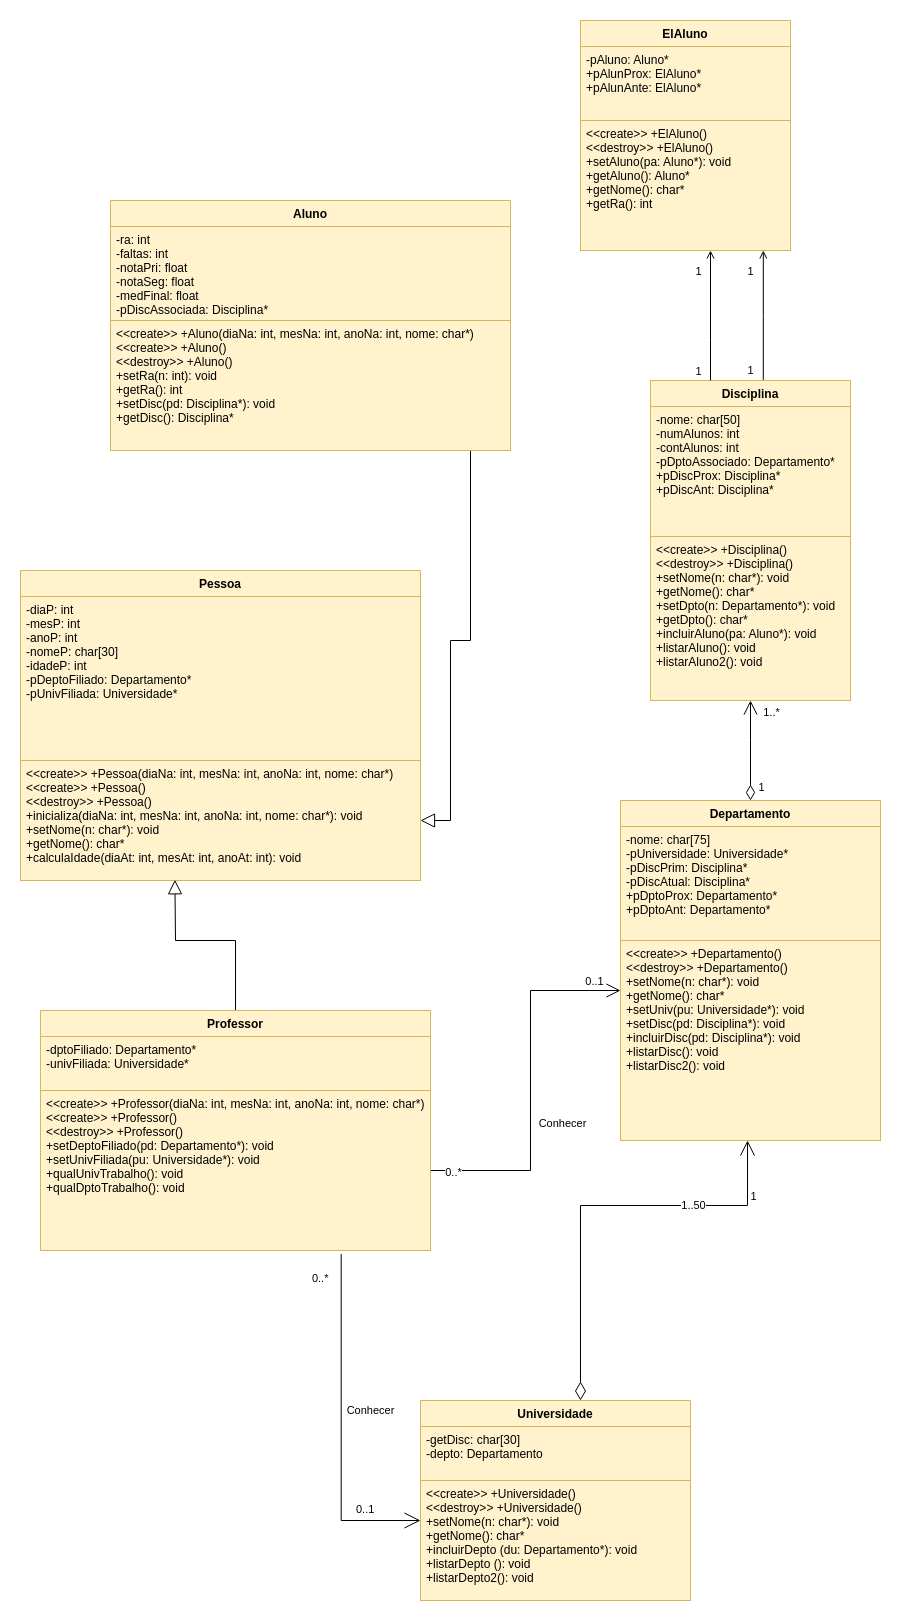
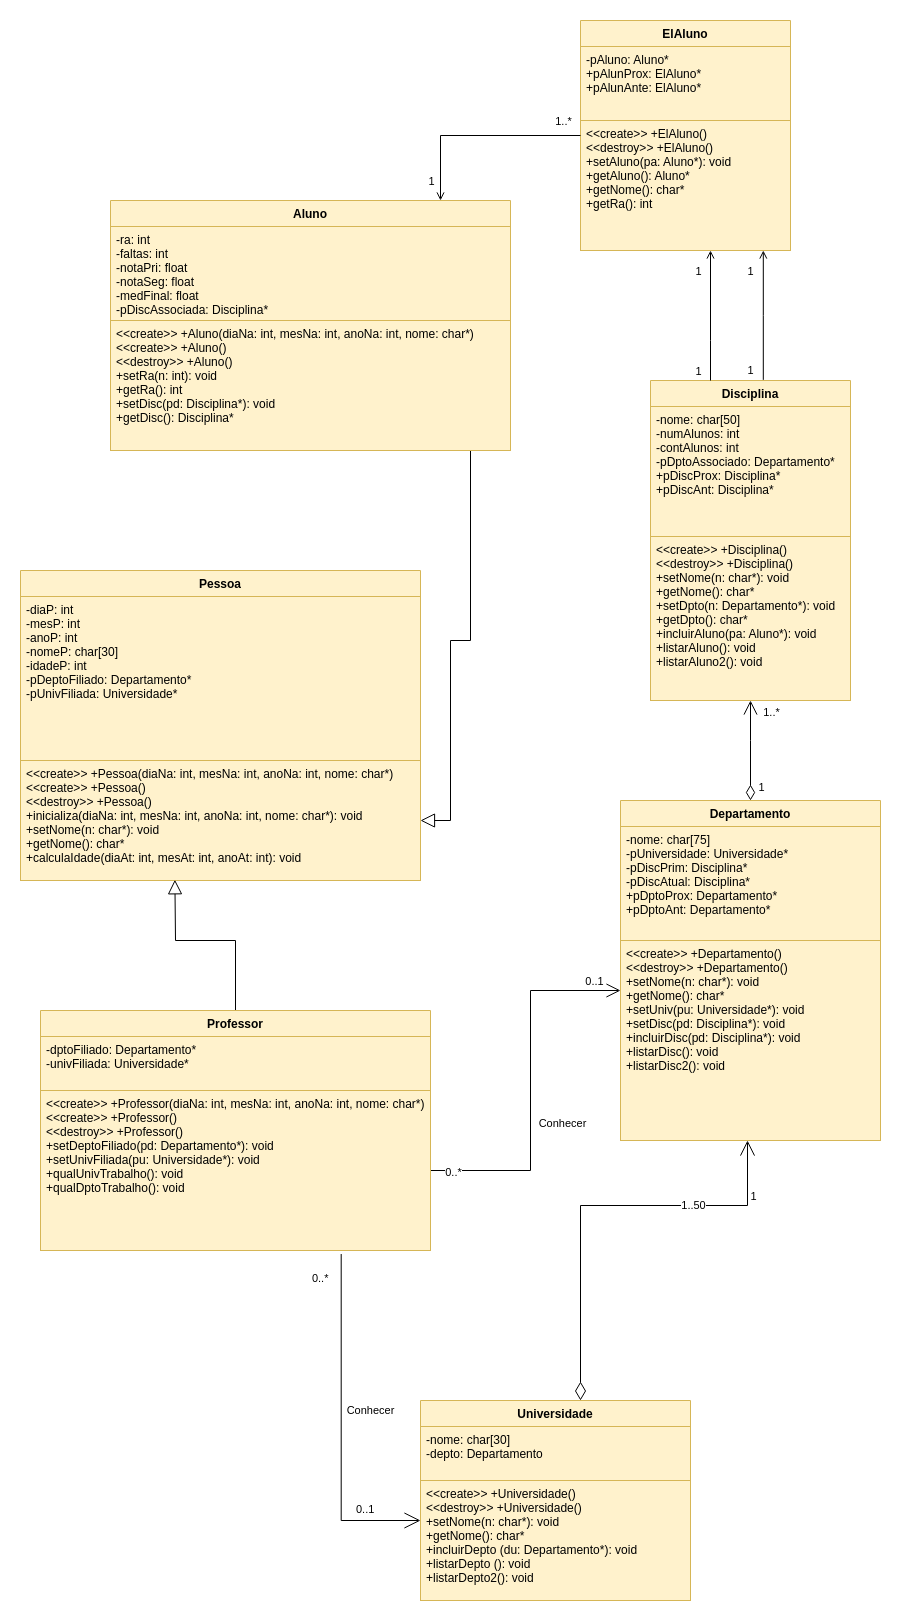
  <mxCell id="0" />
  <mxCell id="1" parent="0" />
  <mxCell id="2" value="Pessoa" style="swimlane;fontStyle=1;align=center;verticalAlign=top;childLayout=stackLayout;horizontal=1;startSize=26;horizontalStack=0;resizeParent=1;resizeParentMax=0;resizeLast=0;collapsible=1;marginBottom=0;rounded=0;fillColor=#fff2cc;strokeColor=#d6b656;" parent="1" vertex="1"><mxGeometry x="20" y="570" width="400" height="310" as="geometry"><mxRectangle x="300" y="220" width="70" height="26" as="alternateBounds" /></mxGeometry></mxCell>
  <mxCell id="3" value="-diaP: int&#10;-mesP: int&#10;-anoP: int&#10;-nomeP: char[30]&#10;-idadeP: int&#10;-pDeptoFiliado: Departamento*&#10;-pUnivFiliada: Universidade* " style="text;strokeColor=#d6b656;fillColor=#fff2cc;align=left;verticalAlign=top;spacingLeft=4;spacingRight=4;overflow=hidden;rotatable=0;points=[[0,0.5],[1,0.5]];portConstraint=eastwest;" parent="2" vertex="1"><mxGeometry y="26" width="400" height="164" as="geometry" /></mxCell>
  <mxCell id="4" value="&lt;&lt;create&gt;&gt; +Pessoa(diaNa: int, mesNa: int, anoNa: int, nome: char*)&#10;&lt;&lt;create&gt;&gt; +Pessoa()&#10;&lt;&lt;destroy&gt;&gt; +Pessoa()&#10;+inicializa(diaNa: int, mesNa: int, anoNa: int, nome: char*): void&#10;+setNome(n: char*): void&#10;+getNome(): char*&#10;+calculaIdade(diaAt: int, mesAt: int, anoAt: int): void&#10;&#10;" style="text;strokeColor=#d6b656;fillColor=#fff2cc;align=left;verticalAlign=top;spacingLeft=4;spacingRight=4;overflow=hidden;rotatable=0;points=[[0,0.5],[1,0.5]];portConstraint=eastwest;" parent="2" vertex="1"><mxGeometry y="190" width="400" height="120" as="geometry" /></mxCell>
  <mxCell id="5" style="edgeStyle=orthogonalEdgeStyle;rounded=0;sketch=0;orthogonalLoop=1;jettySize=auto;html=1;fontSize=11;fontColor=#000000;startArrow=diamondThin;startFill=0;endArrow=open;endFill=0;strokeColor=#000000;strokeWidth=1;endSize=13;startSize=16;targetPerimeterSpacing=0;" parent="1" source="9" target="20" edge="1"><mxGeometry relative="1" as="geometry"><mxPoint x="576" y="1360" as="sourcePoint" /><Array as="points"><mxPoint x="580" y="1205" /><mxPoint x="747" y="1205" /></Array><mxPoint x="747" y="971" as="targetPoint" /></mxGeometry></mxCell>
  <mxCell id="6" value="1" style="edgeLabel;html=1;align=center;verticalAlign=middle;resizable=0;points=[];fontSize=11;fontColor=#000000;labelBackgroundColor=none;" parent="5" vertex="1" connectable="0"><mxGeometry x="-0.377" relative="1" as="geometry"><mxPoint x="-31" y="175" as="offset" /></mxGeometry></mxCell>
  <mxCell id="7" value="1" style="edgeLabel;html=1;align=center;verticalAlign=middle;resizable=0;points=[];fontSize=11;fontColor=#000000;labelBackgroundColor=none;" parent="5" vertex="1" connectable="0"><mxGeometry x="0.687" y="1" relative="1" as="geometry"><mxPoint x="7" y="-9" as="offset" /></mxGeometry></mxCell>
  <mxCell id="8" value="1..50" style="edgeLabel;html=1;align=center;verticalAlign=middle;resizable=0;points=[];" parent="5" vertex="1" connectable="0"><mxGeometry x="0.508" y="1" relative="1" as="geometry"><mxPoint x="-15" as="offset" /></mxGeometry></mxCell>
  <mxCell id="9" value="Universidade" style="swimlane;fontStyle=1;align=center;verticalAlign=top;childLayout=stackLayout;horizontal=1;startSize=26;horizontalStack=0;resizeParent=1;resizeParentMax=0;resizeLast=0;collapsible=1;marginBottom=0;rounded=0;fillColor=#fff2cc;strokeColor=#d6b656;allowArrows=1;" parent="1" vertex="1"><mxGeometry x="420" y="1400" width="270" height="200" as="geometry" /></mxCell>
- <mxCell id="10" value="-getDisc: char[30]&#10;-depto: Departamento" style="text;strokeColor=#d6b656;fillColor=#fff2cc;align=left;verticalAlign=top;spacingLeft=4;spacingRight=4;overflow=hidden;rotatable=0;points=[[0,0.5],[1,0.5]];portConstraint=eastwest;" parent="9" vertex="1"><mxGeometry y="26" width="270" height="54" as="geometry" /></mxCell>
+ <mxCell id="10" value="-nome: char[30]&#10;-depto: Departamento" style="text;strokeColor=#d6b656;fillColor=#fff2cc;align=left;verticalAlign=top;spacingLeft=4;spacingRight=4;overflow=hidden;rotatable=0;points=[[0,0.5],[1,0.5]];portConstraint=eastwest;" parent="9" vertex="1"><mxGeometry y="26" width="270" height="54" as="geometry" /></mxCell>
  <mxCell id="11" value="&lt;&lt;create&gt;&gt; +Universidade()&#10;&lt;&lt;destroy&gt;&gt; +Universidade()&#10;+setNome(n: char*): void&#10;+getNome(): char*&#10;+incluirDepto (du: Departamento*): void&#10;+listarDepto (): void&#10;+listarDepto2(): void" style="text;strokeColor=#d6b656;fillColor=#fff2cc;align=left;verticalAlign=top;spacingLeft=4;spacingRight=4;overflow=hidden;rotatable=0;points=[[0,0.5],[1,0.5]];portConstraint=eastwest;" parent="9" vertex="1"><mxGeometry y="80" width="270" height="120" as="geometry" /></mxCell>
  <mxCell id="12" value="0..1" style="endArrow=none;html=1;endSize=12;startArrow=open;startSize=14;startFill=0;align=left;verticalAlign=bottom;fontColor=#000000;strokeWidth=1;sketch=0;fixDash=0;editable=1;perimeterSpacing=0;deletable=1;endFill=0;fontSize=11;labelBorderColor=none;rounded=0;jumpStyle=none;anchorPointDirection=1;bendable=0;movable=1;jumpSize=7;edgeStyle=orthogonalEdgeStyle;entryX=0.771;entryY=1.022;entryDx=0;entryDy=0;entryPerimeter=0;" parent="1" source="11" target="28" edge="1"><mxGeometry x="-0.621" y="-2" relative="1" as="geometry"><mxPoint x="607" y="725" as="sourcePoint" /><mxPoint x="490" y="760" as="targetPoint" /><mxPoint as="offset" /><Array as="points"><mxPoint x="341" y="1520" /></Array></mxGeometry></mxCell>
  <mxCell id="13" value="0..*" style="edgeLabel;align=center;verticalAlign=middle;resizable=0;points=[];fontSize=11;fontColor=#000000;labelBackgroundColor=none;" parent="12" vertex="1" connectable="0"><mxGeometry x="0.644" relative="1" as="geometry"><mxPoint x="-21" y="-38" as="offset" /></mxGeometry></mxCell>
  <mxCell id="14" value="Conhecer" style="edgeLabel;html=1;align=center;verticalAlign=middle;resizable=0;points=[];fontSize=11;fontColor=#000000;labelBackgroundColor=none;" parent="12" vertex="1" connectable="0"><mxGeometry x="0.158" y="3" relative="1" as="geometry"><mxPoint x="32" y="10" as="offset" /></mxGeometry></mxCell>
  <mxCell id="15" style="edgeStyle=orthogonalEdgeStyle;rounded=0;orthogonalLoop=1;jettySize=auto;html=1;endSize=12;endArrow=open;endFill=0;startArrow=diamondThin;startFill=0;startSize=13;" parent="1" source="18" target="38" edge="1"><mxGeometry relative="1" as="geometry"><Array as="points"><mxPoint x="750" y="740" /><mxPoint x="750" y="740" /></Array></mxGeometry></mxCell>
  <mxCell id="16" value="1" style="edgeLabel;html=1;align=center;verticalAlign=middle;resizable=0;points=[];" parent="15" vertex="1" connectable="0"><mxGeometry x="-0.714" y="1" relative="1" as="geometry"><mxPoint x="11" as="offset" /></mxGeometry></mxCell>
  <mxCell id="17" value="1..*" style="edgeLabel;html=1;align=center;verticalAlign=middle;resizable=0;points=[];" parent="15" vertex="1" connectable="0"><mxGeometry x="0.771" y="-1" relative="1" as="geometry"><mxPoint x="19" as="offset" /></mxGeometry></mxCell>
  <mxCell id="18" value="Departamento" style="swimlane;fontStyle=1;align=center;verticalAlign=top;childLayout=stackLayout;horizontal=1;startSize=26;horizontalStack=0;resizeParent=1;resizeParentMax=0;resizeLast=0;collapsible=1;marginBottom=0;rounded=0;fillColor=#fff2cc;strokeColor=#d6b656;" parent="1" vertex="1"><mxGeometry x="620" y="800" width="260" height="340" as="geometry" /></mxCell>
  <mxCell id="19" value="-nome: char[75]&#10;-pUniversidade: Universidade*&#10;-pDiscPrim: Disciplina*&#10;-pDiscAtual: Disciplina*&#10;+pDptoProx: Departamento*&#10;+pDptoAnt: Departamento*" style="text;strokeColor=#d6b656;fillColor=#fff2cc;align=left;verticalAlign=top;spacingLeft=4;spacingRight=4;overflow=hidden;rotatable=0;points=[[0,0.5],[1,0.5]];portConstraint=eastwest;" parent="18" vertex="1"><mxGeometry y="26" width="260" height="114" as="geometry" /></mxCell>
  <mxCell id="20" value="&lt;&lt;create&gt;&gt; +Departamento()&#10;&lt;&lt;destroy&gt;&gt; +Departamento()&#10;+setNome(n: char*): void&#10;+getNome(): char*&#10;+setUniv(pu: Universidade*): void&#10;+setDisc(pd: Disciplina*): void&#10;+incluirDisc(pd: Disciplina*): void&#10;+listarDisc(): void&#10;+listarDisc2(): void" style="text;strokeColor=#d6b656;fillColor=#fff2cc;align=left;verticalAlign=top;spacingLeft=4;spacingRight=4;overflow=hidden;rotatable=0;points=[[0,0.5],[1,0.5]];portConstraint=eastwest;" parent="18" vertex="1"><mxGeometry y="140" width="260" height="200" as="geometry" /></mxCell>
  <mxCell id="21" value="" style="endArrow=open;endFill=1;endSize=12;html=1;fontSize=11;fontColor=#000000;strokeColor=#000000;strokeWidth=1;exitX=1;exitY=0.5;exitDx=0;exitDy=0;rounded=0;jumpStyle=none;jumpSize=6;edgeStyle=orthogonalEdgeStyle;" parent="1" source="28" target="20" edge="1"><mxGeometry width="160" relative="1" as="geometry"><mxPoint x="460" y="930" as="sourcePoint" /><mxPoint x="620" y="980" as="targetPoint" /><Array as="points"><mxPoint x="530" y="1170" /><mxPoint x="530" y="990" /></Array></mxGeometry></mxCell>
  <mxCell id="22" value="0..*" style="edgeLabel;html=1;align=center;verticalAlign=middle;resizable=0;points=[];fontSize=11;fontColor=#000000;" parent="21" vertex="1" connectable="0"><mxGeometry x="-0.96" y="-1" relative="1" as="geometry"><mxPoint x="15" as="offset" /></mxGeometry></mxCell>
  <mxCell id="23" value="0..1" style="edgeLabel;html=1;align=center;verticalAlign=middle;resizable=0;points=[];fontSize=11;fontColor=#000000;" parent="21" vertex="1" connectable="0"><mxGeometry x="0.866" y="2" relative="1" as="geometry"><mxPoint x="-2" y="-8" as="offset" /></mxGeometry></mxCell>
  <mxCell id="24" value="Conhecer" style="edgeLabel;html=1;align=center;verticalAlign=middle;resizable=0;points=[];fontSize=11;fontColor=#000000;" parent="21" vertex="1" connectable="0"><mxGeometry x="-0.159" y="-2" relative="1" as="geometry"><mxPoint x="29" y="8" as="offset" /></mxGeometry></mxCell>
  <mxCell id="25" style="edgeStyle=orthogonalEdgeStyle;rounded=0;orthogonalLoop=1;jettySize=auto;html=1;exitX=0.5;exitY=0;exitDx=0;exitDy=0;entryX=0.386;entryY=0.994;entryDx=0;entryDy=0;entryPerimeter=0;endArrow=block;endFill=0;endSize=12;" parent="1" source="26" target="4" edge="1"><mxGeometry relative="1" as="geometry"><Array as="points"><mxPoint x="175" y="940" /><mxPoint x="174" y="940" /><mxPoint x="174" y="889" /></Array></mxGeometry></mxCell>
  <mxCell id="26" value="Professor" style="swimlane;fontStyle=1;align=center;verticalAlign=top;childLayout=stackLayout;horizontal=1;startSize=26;horizontalStack=0;resizeParent=1;resizeParentMax=0;resizeLast=0;collapsible=1;marginBottom=0;rounded=0;fillColor=#fff2cc;strokeColor=#d6b656;" parent="1" vertex="1"><mxGeometry x="40" y="1010" width="390" height="240" as="geometry" /></mxCell>
  <mxCell id="27" value="-dptoFiliado: Departamento*&#10;-univFiliada: Universidade*" style="text;strokeColor=#d6b656;fillColor=#fff2cc;align=left;verticalAlign=top;spacingLeft=4;spacingRight=4;overflow=hidden;rotatable=0;points=[[0,0.5],[1,0.5]];portConstraint=eastwest;" parent="26" vertex="1"><mxGeometry y="26" width="390" height="54" as="geometry" /></mxCell>
  <mxCell id="28" value="&lt;&lt;create&gt;&gt; +Professor(diaNa: int, mesNa: int, anoNa: int, nome: char*)&#10;&lt;&lt;create&gt;&gt; +Professor()&#10;&lt;&lt;destroy&gt;&gt; +Professor()&#10;+setDeptoFiliado(pd: Departamento*): void&#10;+setUnivFiliada(pu: Universidade*): void&#10;+qualUnivTrabalho(): void&#10;+qualDptoTrabalho(): void" style="text;strokeColor=#d6b656;fillColor=#fff2cc;align=left;verticalAlign=top;spacingLeft=4;spacingRight=4;overflow=hidden;rotatable=0;points=[[0,0.5],[1,0.5]];portConstraint=eastwest;" parent="26" vertex="1"><mxGeometry y="80" width="390" height="160" as="geometry" /></mxCell>
  <mxCell id="29" style="edgeStyle=orthogonalEdgeStyle;rounded=0;orthogonalLoop=1;jettySize=auto;html=1;endArrow=block;endFill=0;endSize=12;" parent="1" source="33" target="4" edge="1"><mxGeometry relative="1" as="geometry"><Array as="points"><mxPoint x="470" y="640" /><mxPoint x="450" y="640" /><mxPoint x="450" y="820" /></Array></mxGeometry></mxCell>
  <mxCell id="30" style="edgeStyle=orthogonalEdgeStyle;rounded=0;orthogonalLoop=1;jettySize=auto;html=1;entryX=0.564;entryY=-0.002;entryDx=0;entryDy=0;entryPerimeter=0;endArrow=none;endFill=0;startArrow=open;startFill=0;" parent="1" source="41" target="36" edge="1"><mxGeometry relative="1" as="geometry"><Array as="points"><mxPoint x="763" y="315" /></Array></mxGeometry></mxCell>
  <mxCell id="31" value="1" style="edgeLabel;html=1;align=center;verticalAlign=middle;resizable=0;points=[];" parent="30" vertex="1" connectable="0"><mxGeometry x="-0.888" y="1" relative="1" as="geometry"><mxPoint x="-14" y="13" as="offset" /></mxGeometry></mxCell>
  <mxCell id="32" value="1" style="edgeLabel;html=1;align=center;verticalAlign=middle;resizable=0;points=[];" parent="30" vertex="1" connectable="0"><mxGeometry x="0.94" y="-1" relative="1" as="geometry"><mxPoint x="-12" y="-6" as="offset" /></mxGeometry></mxCell>
  <mxCell id="33" value="Aluno" style="swimlane;fontStyle=1;align=center;verticalAlign=top;childLayout=stackLayout;horizontal=1;startSize=26;horizontalStack=0;resizeParent=1;resizeParentMax=0;resizeLast=0;collapsible=1;marginBottom=0;rounded=0;fillColor=#fff2cc;strokeColor=#d6b656;" parent="1" vertex="1"><mxGeometry x="110" y="200" width="400" height="250" as="geometry" /></mxCell>
  <mxCell id="34" value="-ra: int&#10;-faltas: int&#10;-notaPri: float&#10;-notaSeg: float&#10;-medFinal: float&#10;-pDiscAssociada: Disciplina*&#10;" style="text;strokeColor=#d6b656;fillColor=#fff2cc;align=left;verticalAlign=top;spacingLeft=4;spacingRight=4;overflow=hidden;rotatable=0;points=[[0,0.5],[1,0.5]];portConstraint=eastwest;" parent="33" vertex="1"><mxGeometry y="26" width="400" height="94" as="geometry" /></mxCell>
  <mxCell id="35" value="&lt;&lt;create&gt;&gt; +Aluno(diaNa: int, mesNa: int, anoNa: int, nome: char*)&#10;&lt;&lt;create&gt;&gt; +Aluno()&#10;&lt;&lt;destroy&gt;&gt; +Aluno()&#10;+setRa(n: int): void&#10;+getRa(): int&#10;+setDisc(pd: Disciplina*): void&#10;+getDisc(): Disciplina*" style="text;strokeColor=#d6b656;fillColor=#fff2cc;align=left;verticalAlign=top;spacingLeft=4;spacingRight=4;overflow=hidden;rotatable=0;points=[[0,0.5],[1,0.5]];portConstraint=eastwest;" parent="33" vertex="1"><mxGeometry y="120" width="400" height="130" as="geometry" /></mxCell>
  <mxCell id="36" value="Disciplina" style="swimlane;fontStyle=1;align=center;verticalAlign=top;childLayout=stackLayout;horizontal=1;startSize=26;horizontalStack=0;resizeParent=1;resizeParentMax=0;resizeLast=0;collapsible=1;marginBottom=0;rounded=0;fillColor=#fff2cc;strokeColor=#d6b656;" parent="1" vertex="1"><mxGeometry x="650" y="380" width="200" height="320" as="geometry" /></mxCell>
  <mxCell id="37" value="-nome: char[50]&#10;-numAlunos: int&#10;-contAlunos: int&#10;-pDptoAssociado: Departamento*&#10;+pDiscProx: Disciplina*&#10;+pDiscAnt: Disciplina*" style="text;strokeColor=#d6b656;fillColor=#fff2cc;align=left;verticalAlign=top;spacingLeft=4;spacingRight=4;overflow=hidden;rotatable=0;points=[[0,0.5],[1,0.5]];portConstraint=eastwest;" parent="36" vertex="1"><mxGeometry y="26" width="200" height="130" as="geometry" /></mxCell>
  <mxCell id="38" value="&lt;&lt;create&gt;&gt; +Disciplina()&#10;&lt;&lt;destroy&gt;&gt; +Disciplina()&#10;+setNome(n: char*): void&#10;+getNome(): char*&#10;+setDpto(n: Departamento*): void&#10;+getDpto(): char*&#10;+incluirAluno(pa: Aluno*): void&#10;+listarAluno(): void&#10;+listarAluno2(): void" style="text;strokeColor=#d6b656;fillColor=#fff2cc;align=left;verticalAlign=top;spacingLeft=4;spacingRight=4;overflow=hidden;rotatable=0;points=[[0,0.5],[1,0.5]];portConstraint=eastwest;" parent="36" vertex="1"><mxGeometry y="156" width="200" height="164" as="geometry" /></mxCell>
  <mxCell id="39" value="ElAluno" style="swimlane;fontStyle=1;align=center;verticalAlign=top;childLayout=stackLayout;horizontal=1;startSize=26;horizontalStack=0;resizeParent=1;resizeParentMax=0;resizeLast=0;collapsible=1;marginBottom=0;rounded=0;fillColor=#fff2cc;strokeColor=#d6b656;" parent="1" vertex="1"><mxGeometry x="580" y="20" width="210" height="230" as="geometry" /></mxCell>
  <mxCell id="40" value="-pAluno: Aluno*&#10;+pAlunProx: ElAluno*&#10;+pAlunAnte: ElAluno*&#10;" style="text;strokeColor=#d6b656;fillColor=#fff2cc;align=left;verticalAlign=top;spacingLeft=4;spacingRight=4;overflow=hidden;rotatable=0;points=[[0,0.5],[1,0.5]];portConstraint=eastwest;" parent="39" vertex="1"><mxGeometry y="26" width="210" height="74" as="geometry" /></mxCell>
  <mxCell id="41" value="&lt;&lt;create&gt;&gt; +ElAluno()&#10;&lt;&lt;destroy&gt;&gt; +ElAluno()&#10;+setAluno(pa: Aluno*): void&#10;+getAluno(): Aluno*&#10;+getNome(): char*&#10;+getRa(): int" style="text;strokeColor=#d6b656;fillColor=#fff2cc;align=left;verticalAlign=top;spacingLeft=4;spacingRight=4;overflow=hidden;rotatable=0;points=[[0,0.5],[1,0.5]];portConstraint=eastwest;" parent="39" vertex="1"><mxGeometry y="100" width="210" height="130" as="geometry" /></mxCell>
  <mxCell id="42" style="edgeStyle=orthogonalEdgeStyle;rounded=0;orthogonalLoop=1;jettySize=auto;html=1;endArrow=none;endFill=0;startArrow=open;startFill=0;" parent="1" source="41" target="36" edge="1"><mxGeometry relative="1" as="geometry"><Array as="points"><mxPoint x="710" y="340" /><mxPoint x="710" y="340" /></Array><mxPoint x="700" y="250" as="sourcePoint" /><mxPoint x="700" y="379.36" as="targetPoint" /></mxGeometry></mxCell>
  <mxCell id="43" value="1" style="edgeLabel;html=1;align=center;verticalAlign=middle;resizable=0;points=[];" parent="42" vertex="1" connectable="0"><mxGeometry x="-0.888" y="1" relative="1" as="geometry"><mxPoint x="-14" y="13" as="offset" /></mxGeometry></mxCell>
  <mxCell id="44" value="1" style="edgeLabel;html=1;align=center;verticalAlign=middle;resizable=0;points=[];" parent="42" vertex="1" connectable="0"><mxGeometry x="0.94" y="-1" relative="1" as="geometry"><mxPoint x="-12" y="-6" as="offset" /></mxGeometry></mxCell>
+ <mxCell id="45" style="edgeStyle=orthogonalEdgeStyle;rounded=0;orthogonalLoop=1;jettySize=auto;html=1;endArrow=none;endFill=0;startArrow=open;startFill=0;" parent="1" source="33" target="39" edge="1"><mxGeometry relative="1" as="geometry"><Array as="points"><mxPoint x="440" y="135" /></Array><mxPoint x="440" y="0" as="sourcePoint" /><mxPoint x="440" y="130" as="targetPoint" /></mxGeometry></mxCell>
+ <mxCell id="46" value="1" style="edgeLabel;html=1;align=center;verticalAlign=middle;resizable=0;points=[];" parent="45" vertex="1" connectable="0"><mxGeometry x="-0.888" y="1" relative="1" as="geometry"><mxPoint x="-9" y="-9" as="offset" /></mxGeometry></mxCell>
+ <mxCell id="47" value="1..*" style="edgeLabel;html=1;align=center;verticalAlign=middle;resizable=0;points=[];" parent="45" vertex="1" connectable="0"><mxGeometry x="0.94" y="-1" relative="1" as="geometry"><mxPoint x="-12" y="-16" as="offset" /></mxGeometry></mxCell>
